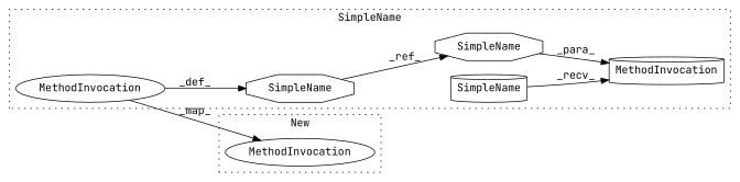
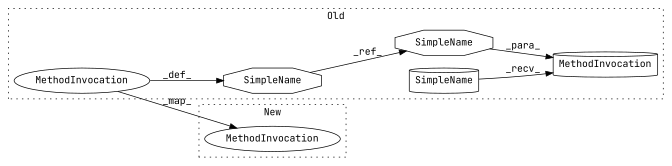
  digraph {
    rankdir=LR
    fontname="JetBrains Mono"
    node [a=32 l=7 s=-1 shape=ellipse fontname="JetBrains Mono"]
    edge [fontname="JetBrains Mono"]
    n1 [l=5882 label=MethodInvocation]
    n2 [l="45,1" label=MethodInvocation s="5919,5971" shape=cylinder]
    n3 [a=42 l=11 label=SimpleName s=5907 shape=cylinder]
    n4 [a=42 label=SimpleName s=5829 shape=octagon]
    n5 [a=42 label=SimpleName s=5964 shape=octagon]
    n6 [l=5705 label=MethodInvocation]
    subgraph cluster_1 {
-     label=SimpleName
+     label=Old
      style=dotted
      n1
      n2
      n3
      n4
      n5
    }
    subgraph cluster_2 {
      label=New
      style=dotted
      n6
    }
    n1 -> n4 [label=_def_]
    n1 -> n6 [label=_map_]
    n3 -> n2 [label=_recv_]
    n4 -> n5 [label=_ref_]
    n5 -> n2 [label=_para_]
  }
